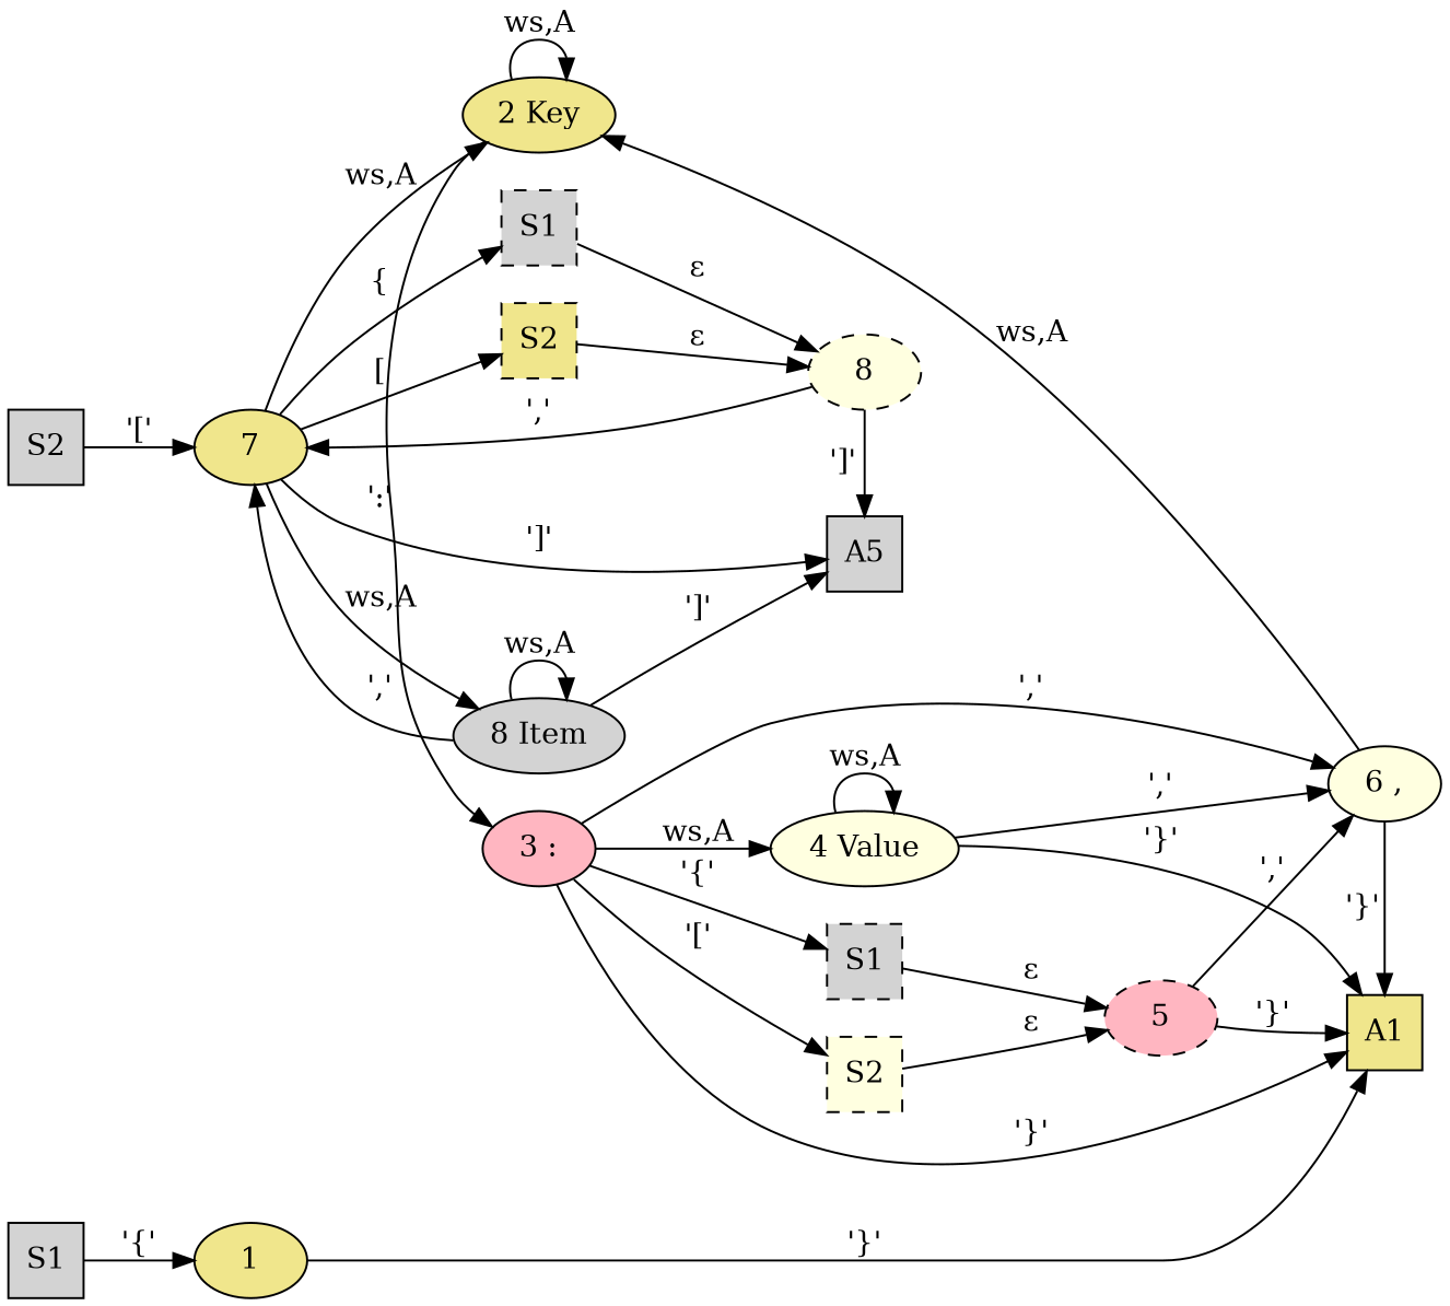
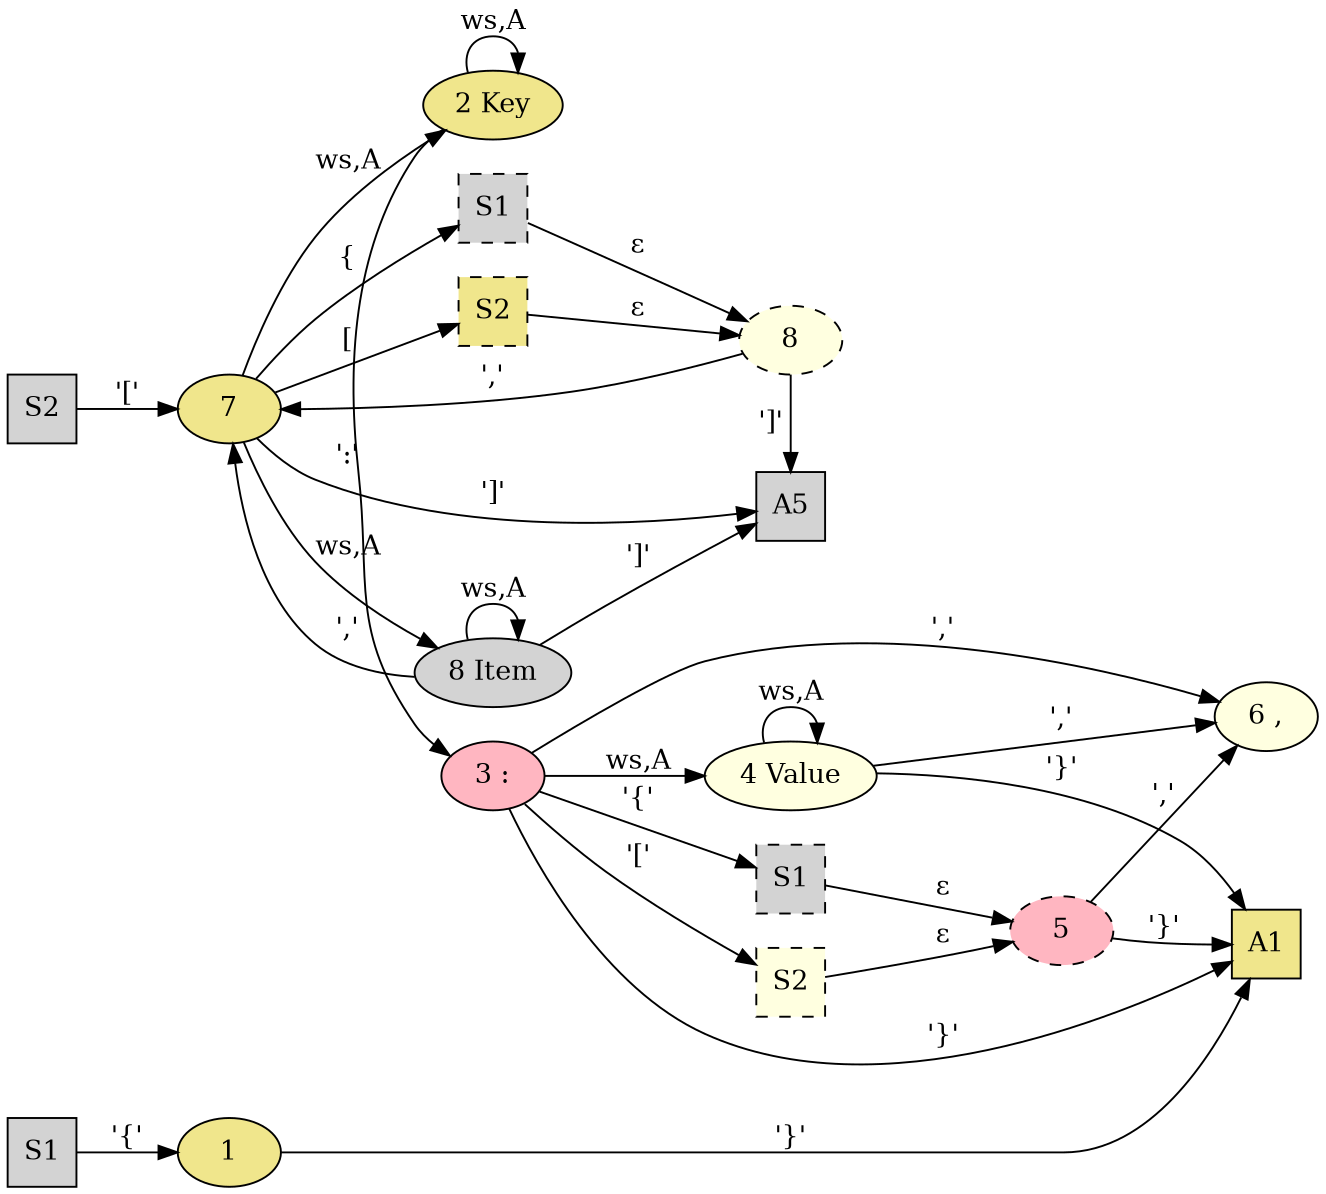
  digraph {
    rankdir=LR
    splines=TRUE
    node [fillcolor=lightgrey style=filled]
    S1 [shape=square]
    S2 [shape=square]
    n3 [label=S1 shape=square style="filled,dashed"]
    n4 [fillcolor=lightyellow label=S2 shape=square style="filled,dashed"]
    n5 [fillcolor=lightyellow label="4 Value"]
    n6 [label=S1 shape=square style="filled,dashed"]
    n7 [fillcolor=khaki label=S2 shape=square style="filled,dashed"]
    n8 [fillcolor=khaki label="2 Key"]
    n9 [fillcolor=lightpink label="3 :"]
    n10 [label="8 Item"]
    n11 [label=A5 shape=square]
    n12 [fillcolor=lightyellow label=8 style="dashed,filled"]
    A1 [fillcolor=khaki shape=square]
    n14 [fillcolor=lightyellow label="6 ,"]
    1 [fillcolor=khaki]
    7 [fillcolor=khaki]
    5 [fillcolor=lightpink style="dashed,filled"]
    subgraph sub_1 {
      rank=min
      S1
      S2
    }
    subgraph sub_2 {
      rank=same
      n3
      n4
      n5
    }
    subgraph sub_3 {
      rank=same
      n6
      n7
      n8
      n9
      n10
    }
    subgraph sub_4 {
      rank=same
      n11
      n12
    }
    subgraph sub_5 {
      rank=max
      A1
      n14
    }
    subgraph sub_6 {
      rank=same
      1
      7
    }
    S1 -> 1 [label="'{'"]
    S2 -> 7 [label="'['"]
    n3 -> 5 [label="ε"]
    n4 -> 5 [label="ε"]
    n5 -> n5 [label="ws,A"]
    n5 -> A1 [label="'}'"]
    n5 -> n14 [label="','"]
    n6 -> n12 [label="ε"]
    n7 -> n12 [label="ε"]
    n8 -> n8 [label="ws,A"]
    n8 -> n9 [label="':'"]
    n9 -> n3 [label="'{'"]
    n9 -> n4 [label="'['"]
    n9 -> n5 [label="ws,A"]
    n9 -> A1 [label="'}'"]
    n9 -> n14 [label="','"]
    n10 -> n10 [label="ws,A"]
    n10 -> n11 [label="']'"]
    n10 -> 7 [label="','"]
    n12 -> n11 [label="']'"]
    n12 -> 7 [label="','"]
-   n14 -> n8 [label="ws,A"]
-   n14 -> A1 [label="'}'"]
    1 -> A1 [label="'}'"]
    7 -> n6 [label="{"]
    7 -> n7 [label="["]
    7 -> n8 [label="ws,A"]
    7 -> n10 [label="ws,A"]
    7 -> n11 [label="']'"]
    5 -> A1 [label="'}'"]
    5 -> n14 [label="','"]
  }
